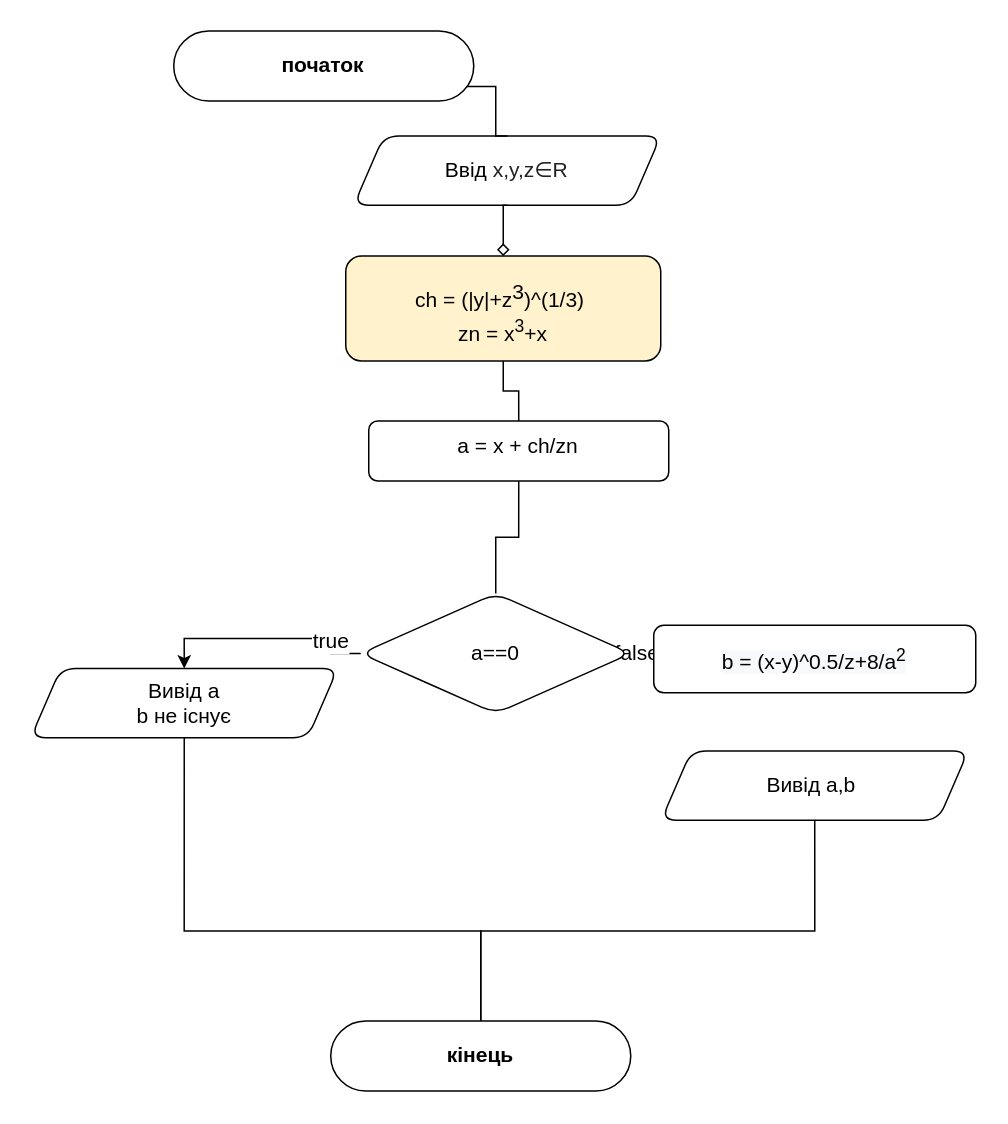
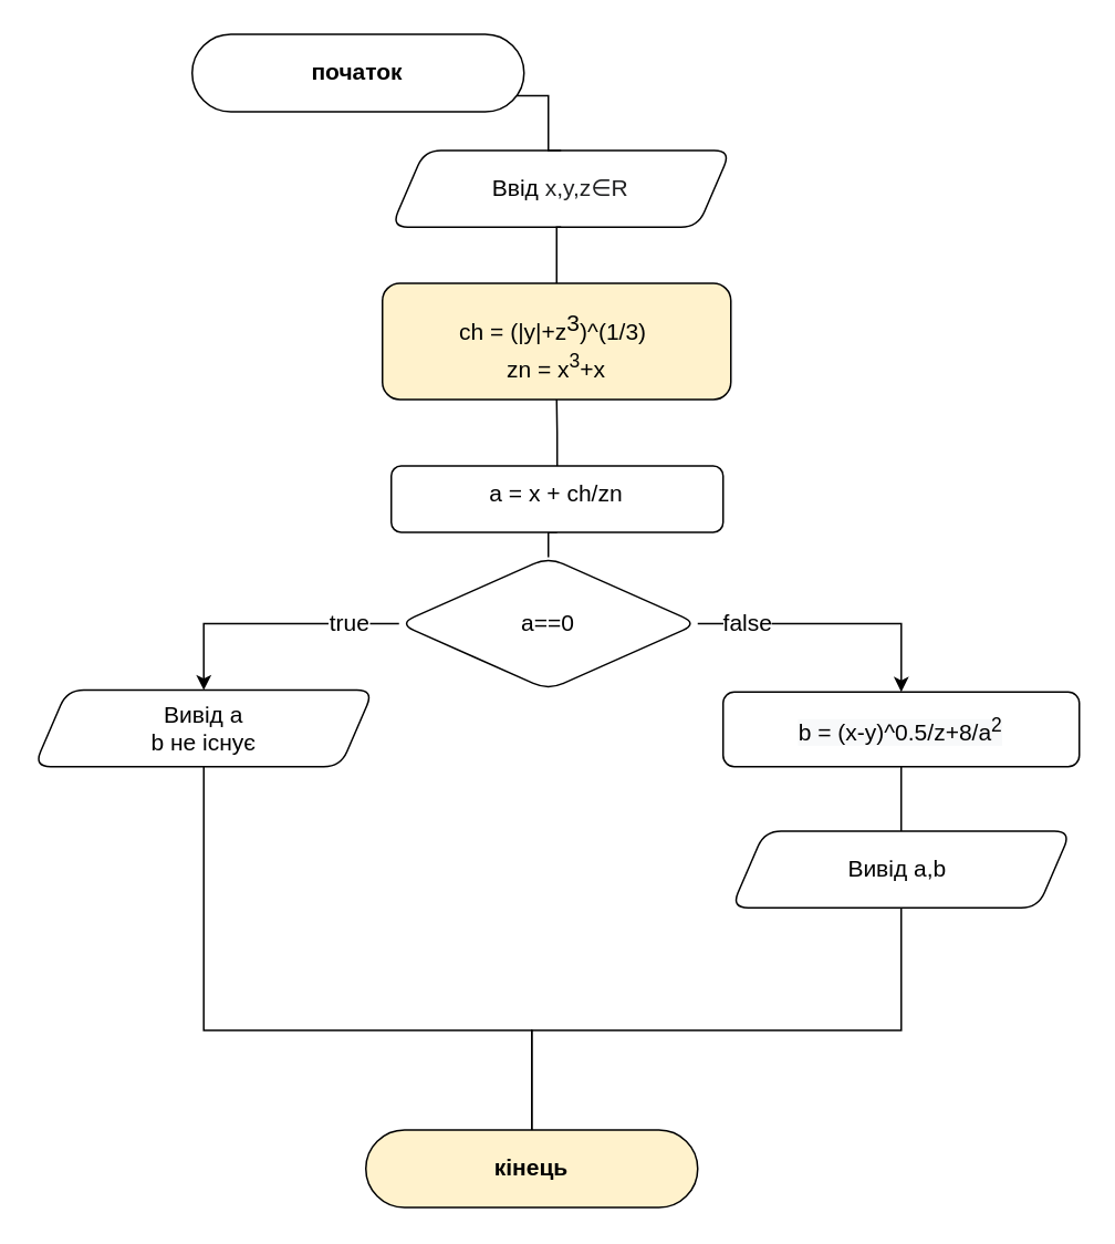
  <mxCell id="0" />
  <mxCell id="1" parent="0" />
  <mxCell id="2" value="&lt;font style=&quot;font-size: 14px&quot;&gt;Ввід&lt;span style=&quot;color: rgb(32 , 33 , 34) ; font-family: sans-serif ; background-color: rgb(255 , 255 , 255) ; font-size: 14px&quot;&gt;&amp;nbsp;x,y,z&lt;/span&gt;&lt;/font&gt;&lt;span style=&quot;color: rgb(32 , 33 , 34) ; font-family: sans-serif ; font-size: 14px ; background-color: rgb(255 , 255 , 255)&quot;&gt;∈R&lt;/span&gt;" style="shape=parallelogram;perimeter=parallelogramPerimeter;whiteSpace=wrap;html=1;fixedSize=1;fontSize=14;rounded=1;" vertex="1" parent="1"><mxGeometry x="235.33" y="90" width="204.67" height="46.15" as="geometry" /></mxCell>
  <mxCell id="3" value="&lt;br&gt;&lt;br&gt;&lt;br&gt;ch = (|y|+z&lt;sup style=&quot;font-size: 14px&quot;&gt;3&lt;/sup&gt;)^(1/3)&lt;sup style=&quot;font-size: 14px&quot;&gt;&amp;nbsp;&lt;br&gt;&lt;/sup&gt;&lt;font style=&quot;font-size: 14px&quot;&gt;zn = x&lt;sup&gt;3&lt;/sup&gt;+x&lt;/font&gt;&lt;sup style=&quot;font-size: 14px&quot;&gt;&lt;br&gt;&lt;br&gt;&lt;br style=&quot;font-size: 14px&quot;&gt;&lt;/sup&gt;" style="rounded=1;whiteSpace=wrap;html=1;fontSize=14;fillColor=#fff2cc;" vertex="1" parent="1"><mxGeometry x="230" y="170" width="210" height="70" as="geometry" /></mxCell>
- <mxCell id="4" style="edgeStyle=orthogonalEdgeStyle;rounded=0;orthogonalLoop=1;jettySize=auto;html=1;exitX=0.5;exitY=1;exitDx=0;exitDy=0;entryX=0.5;entryY=0;entryDx=0;entryDy=0;endArrow=diamond;endFill=0;" edge="1" parent="1" source="2" target="3"><mxGeometry x="130" y="170" as="geometry" /></mxCell>
+ <mxCell id="4" style="edgeStyle=orthogonalEdgeStyle;rounded=0;orthogonalLoop=1;jettySize=auto;html=1;exitX=0.5;exitY=1;exitDx=0;exitDy=0;entryX=0.5;entryY=0;entryDx=0;entryDy=0;endArrow=none;endFill=0;" edge="1" parent="1" source="2" target="3"><mxGeometry x="130" y="170" as="geometry" /></mxCell>
  <mxCell id="5" style="edgeStyle=orthogonalEdgeStyle;rounded=0;orthogonalLoop=1;jettySize=auto;html=1;endArrow=none;endFill=0;exitX=0.5;exitY=0;exitDx=0;exitDy=0;" edge="1" parent="1" source="10" target="3"><mxGeometry x="130" y="170" as="geometry"><mxPoint x="331" y="280" as="sourcePoint" /></mxGeometry></mxCell>
  <mxCell id="6" style="edgeStyle=orthogonalEdgeStyle;rounded=0;orthogonalLoop=1;jettySize=auto;html=1;exitX=0.5;exitY=1;exitDx=0;exitDy=0;entryX=0.5;entryY=0;entryDx=0;entryDy=0;strokeColor=default;elbow=vertical;endArrow=none;endFill=0;fontSize=14;" edge="1" parent="1" source="7" target="2"><mxGeometry x="118.667" y="170" as="geometry"><Array as="points"><mxPoint x="330" y="57" /><mxPoint x="330" y="90" /></Array></mxGeometry></mxCell>
  <mxCell id="7" value="&lt;b style=&quot;font-size: 14px;&quot;&gt;&lt;font style=&quot;font-size: 14px;&quot;&gt;початок&lt;/font&gt;&lt;/b&gt;" style="rounded=1;whiteSpace=wrap;html=1;arcSize=50;fontSize=14;" vertex="1" parent="1"><mxGeometry x="115.33" y="20" width="200" height="46.73" as="geometry" /></mxCell>
- <mxCell id="8" value="&lt;b style=&quot;font-size: 14px;&quot;&gt;&lt;font style=&quot;font-size: 14px;&quot;&gt;кінець&lt;/font&gt;&lt;/b&gt;" style="rounded=1;whiteSpace=wrap;html=1;arcSize=50;fontSize=14;" vertex="1" parent="1"><mxGeometry x="220" y="680" width="200" height="46.73" as="geometry" /></mxCell>
+ <mxCell id="8" value="&lt;b style=&quot;font-size: 14px;&quot;&gt;&lt;font style=&quot;font-size: 14px;&quot;&gt;кінець&lt;/font&gt;&lt;/b&gt;" style="rounded=1;whiteSpace=wrap;html=1;arcSize=50;fontSize=14;fillColor=#fff2cc;" vertex="1" parent="1"><mxGeometry x="220" y="680" width="200" height="46.73" as="geometry" /></mxCell>
  <mxCell id="9" style="edgeStyle=orthogonalEdgeStyle;rounded=0;orthogonalLoop=1;jettySize=auto;html=1;exitX=0.5;exitY=1;exitDx=0;exitDy=0;entryX=0.5;entryY=0;entryDx=0;entryDy=0;fontSize=14;endArrow=none;endFill=0;" edge="1" parent="1" source="10" target="13"><mxGeometry relative="1" as="geometry" /></mxCell>
- <mxCell id="10" value="&lt;sup style=&quot;font-size: 14px&quot;&gt;a = x + ch/zn&lt;br style=&quot;font-size: 14px&quot;&gt;&lt;/sup&gt;" style="rounded=1;whiteSpace=wrap;html=1;fontSize=14;" vertex="1" parent="1"><mxGeometry x="245.33" y="280" width="200" height="40" as="geometry" /></mxCell>
+ <mxCell id="10" value="&lt;sup style=&quot;font-size: 14px&quot;&gt;a = x + ch/zn&lt;br style=&quot;font-size: 14px&quot;&gt;&lt;/sup&gt;" style="rounded=1;whiteSpace=wrap;html=1;fontSize=14;" vertex="1" parent="1"><mxGeometry x="235.33" y="280" width="200" height="40" as="geometry" /></mxCell>
  <mxCell id="11" value="true" style="edgeStyle=orthogonalEdgeStyle;rounded=0;orthogonalLoop=1;jettySize=auto;html=1;exitX=0;exitY=0.5;exitDx=0;exitDy=0;fontSize=14;endArrow=classic;endFill=1;entryX=0.5;entryY=0;entryDx=0;entryDy=0;startArrow=none;startFill=0;" edge="1" parent="1" source="13" target="15"><mxGeometry x="-0.62" relative="1" as="geometry"><mxPoint x="120" y="440" as="targetPoint" /><mxPoint as="offset" /></mxGeometry></mxCell>
  <mxCell id="12" value="false" style="edgeStyle=orthogonalEdgeStyle;rounded=0;orthogonalLoop=1;jettySize=auto;html=1;exitX=1;exitY=0.5;exitDx=0;exitDy=0;fontSize=14;startArrow=none;startFill=0;endArrow=classic;endFill=1;" edge="1" parent="1" source="13" target="17"><mxGeometry x="-0.634" relative="1" as="geometry"><mxPoint as="offset" /></mxGeometry></mxCell>
- <mxCell id="13" value="a==0" style="rhombus;whiteSpace=wrap;html=1;verticalAlign=middle;flipV=1;rounded=1;fontSize=14;" vertex="1" parent="1"><mxGeometry x="240" y="395" width="180" height="80" as="geometry" /></mxCell>
+ <mxCell id="13" value="a==0" style="rhombus;whiteSpace=wrap;html=1;verticalAlign=middle;flipV=1;rounded=1;fontSize=14;" vertex="1" parent="1"><mxGeometry x="240" y="335" width="180" height="80" as="geometry" /></mxCell>
  <mxCell id="14" style="edgeStyle=orthogonalEdgeStyle;rounded=0;orthogonalLoop=1;jettySize=auto;html=1;exitX=0.5;exitY=1;exitDx=0;exitDy=0;entryX=0.5;entryY=0;entryDx=0;entryDy=0;fontSize=14;startArrow=none;startFill=0;endArrow=none;endFill=0;" edge="1" parent="1" source="15" target="8"><mxGeometry relative="1" as="geometry"><Array as="points"><mxPoint x="122" y="620" /><mxPoint x="320" y="620" /></Array></mxGeometry></mxCell>
- <mxCell id="15" value="Вивід а&lt;br&gt;&lt;span style=&quot;font-family: &amp;#34;helvetica&amp;#34;&quot;&gt;b не існує&lt;/span&gt;" style="shape=parallelogram;perimeter=parallelogramPerimeter;whiteSpace=wrap;html=1;fixedSize=1;fontSize=14;rounded=1;" vertex="1" parent="1"><mxGeometry x="20" y="445" width="204.67" height="46.15" as="geometry" /></mxCell>
+ <mxCell id="15" value="Вивід а&lt;br&gt;&lt;span style=&quot;font-family: &amp;#34;helvetica&amp;#34;&quot;&gt;b не існує&lt;/span&gt;" style="shape=parallelogram;perimeter=parallelogramPerimeter;whiteSpace=wrap;html=1;fixedSize=1;fontSize=14;rounded=1;" vertex="1" parent="1"><mxGeometry x="20" y="415" width="204.67" height="46.15" as="geometry" /></mxCell>
+ <mxCell id="16" style="edgeStyle=orthogonalEdgeStyle;rounded=0;orthogonalLoop=1;jettySize=auto;html=1;exitX=0.5;exitY=1;exitDx=0;exitDy=0;entryX=0.5;entryY=0;entryDx=0;entryDy=0;fontSize=14;startArrow=none;startFill=0;endArrow=none;endFill=0;" edge="1" parent="1" source="17" target="19"><mxGeometry relative="1" as="geometry" /></mxCell>
  <mxCell id="17" value="&lt;span style=&quot;color: rgb(0 , 0 , 0) ; font-family: &amp;#34;helvetica&amp;#34; ; font-size: 14px ; font-style: normal ; font-weight: 400 ; letter-spacing: normal ; text-align: center ; text-indent: 0px ; text-transform: none ; word-spacing: 0px ; background-color: rgb(248 , 249 , 250) ; display: inline ; float: none&quot;&gt;b = (x-y)^0.5/z+8/a&lt;sup&gt;2&lt;/sup&gt;&lt;/span&gt;" style="rounded=1;whiteSpace=wrap;html=1;fontSize=14;" vertex="1" parent="1"><mxGeometry x="435.33" y="416.15" width="214.67" height="45" as="geometry" /></mxCell>
  <mxCell id="18" style="edgeStyle=orthogonalEdgeStyle;rounded=0;orthogonalLoop=1;jettySize=auto;html=1;exitX=0.5;exitY=1;exitDx=0;exitDy=0;fontSize=14;startArrow=none;startFill=0;endArrow=none;endFill=0;entryX=0.5;entryY=0;entryDx=0;entryDy=0;" edge="1" parent="1" source="19" target="8"><mxGeometry relative="1" as="geometry"><mxPoint x="330" y="650" as="targetPoint" /><Array as="points"><mxPoint x="543" y="620" /><mxPoint x="320" y="620" /></Array></mxGeometry></mxCell>
  <mxCell id="19" value="Вивід а,&lt;span style=&quot;font-family: &amp;#34;helvetica&amp;#34;&quot;&gt;b&amp;nbsp;&lt;/span&gt;" style="shape=parallelogram;perimeter=parallelogramPerimeter;whiteSpace=wrap;html=1;fixedSize=1;fontSize=14;rounded=1;" vertex="1" parent="1"><mxGeometry x="440.33" y="500" width="204.67" height="46.15" as="geometry" /></mxCell>
